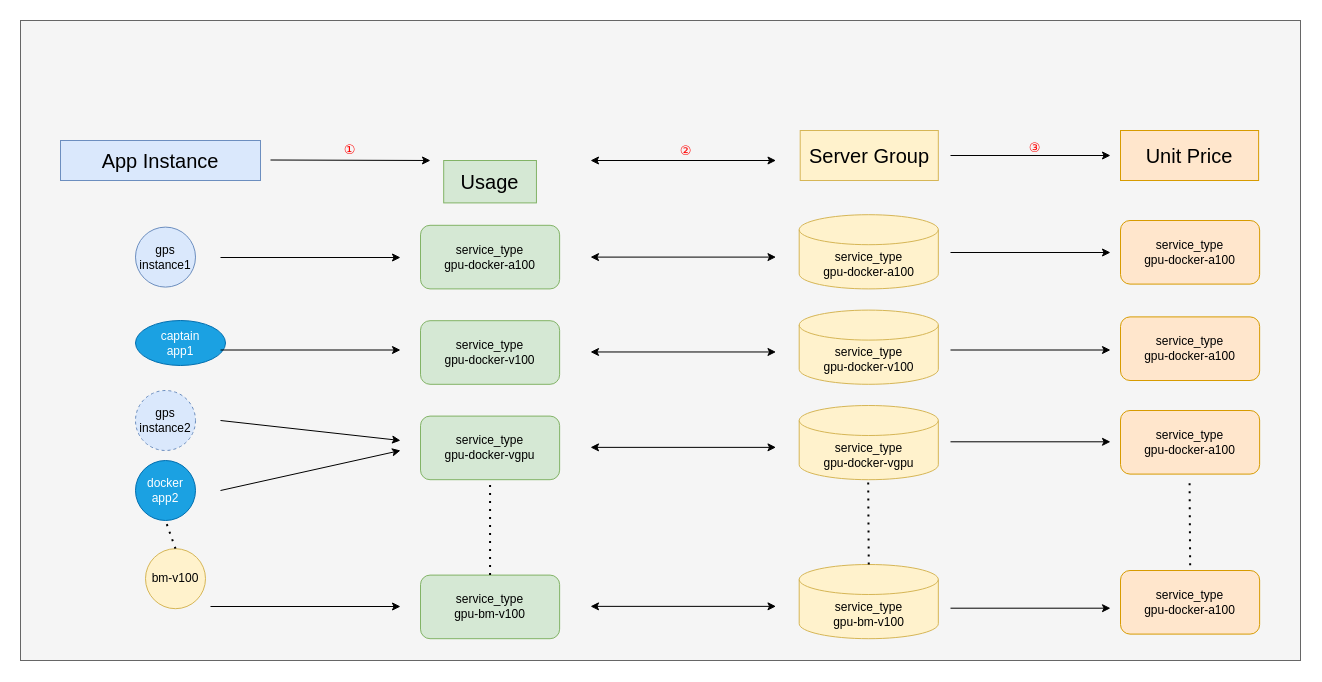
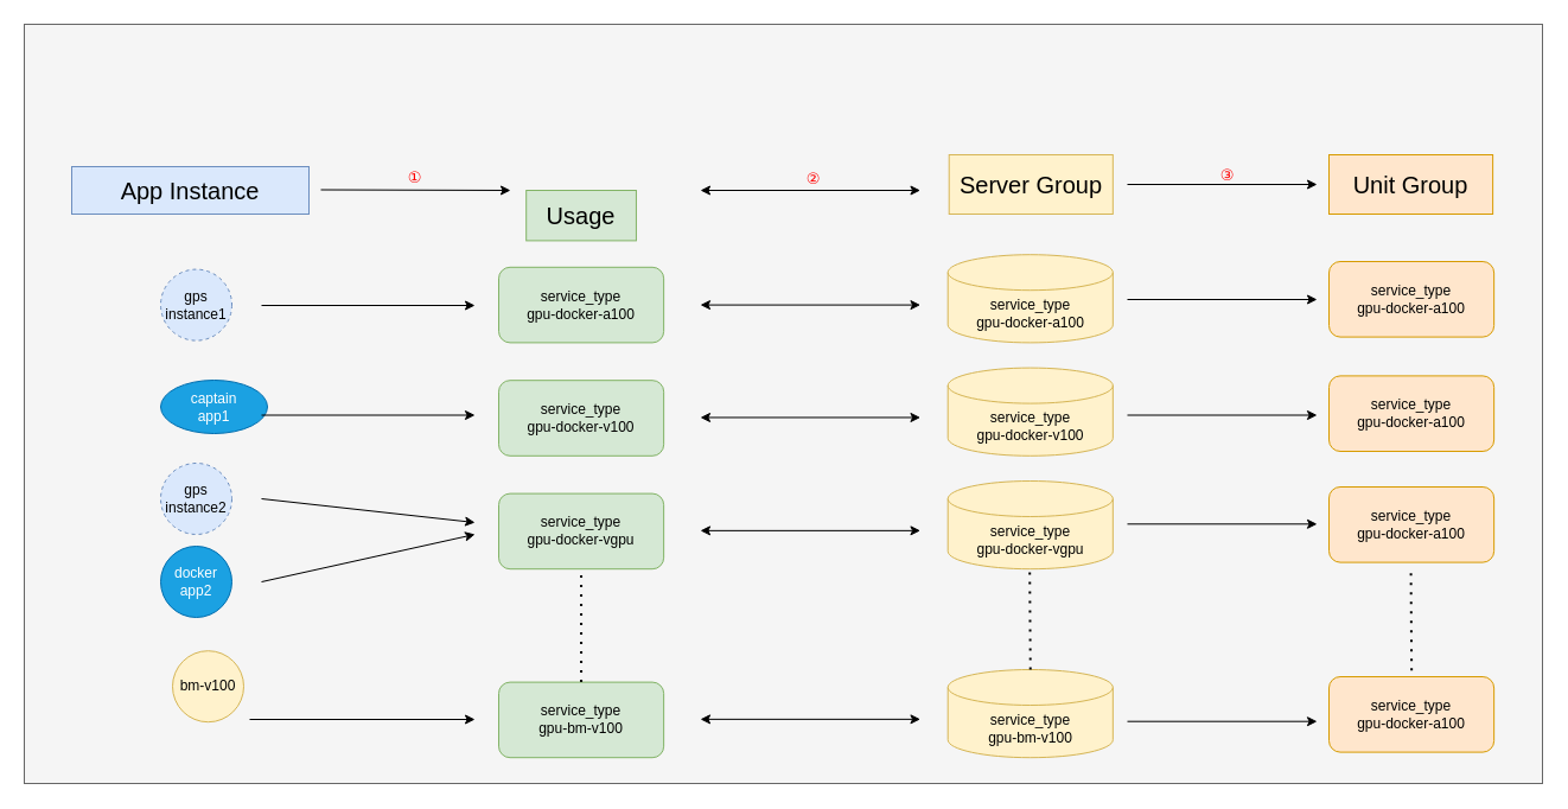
  <mxCell id="0" />
  <mxCell id="1" parent="0" />
  <mxCell id="2" value="" style="rounded=0;whiteSpace=wrap;html=1;fillColor=#f5f5f5;fontColor=#333333;strokeColor=#666666;" parent="1" vertex="1"><mxGeometry x="20" width="1280" height="640" as="geometry" y="20" /></mxCell>
  <mxCell id="3" value="" style="group" parent="1" vertex="1" connectable="0"><mxGeometry x="589.999" y="140" width="347.826" height="498.2" as="geometry" /></mxCell>
  <mxCell id="4" value="" style="endArrow=classic;startArrow=classic;html=1;rounded=0;" parent="3" edge="1"><mxGeometry width="50" height="50" relative="1" as="geometry"><mxPoint y="116.6" as="sourcePoint" /><mxPoint x="185.507" y="116.6" as="targetPoint" /></mxGeometry></mxCell>
  <mxCell id="5" value="" style="endArrow=classic;startArrow=classic;html=1;rounded=0;" parent="3" edge="1"><mxGeometry width="50" height="50" relative="1" as="geometry"><mxPoint y="211.47" as="sourcePoint" /><mxPoint x="185.507" y="211.47" as="targetPoint" /></mxGeometry></mxCell>
  <mxCell id="6" value="" style="endArrow=classic;startArrow=classic;html=1;rounded=0;" parent="3" edge="1"><mxGeometry width="50" height="50" relative="1" as="geometry"><mxPoint y="306.87" as="sourcePoint" /><mxPoint x="185.507" y="306.87" as="targetPoint" /></mxGeometry></mxCell>
  <mxCell id="7" value="" style="endArrow=classic;startArrow=classic;html=1;rounded=0;" parent="3" edge="1"><mxGeometry width="50" height="50" relative="1" as="geometry"><mxPoint y="465.87" as="sourcePoint" /><mxPoint x="185.507" y="465.87" as="targetPoint" /></mxGeometry></mxCell>
  <mxCell id="8" value="" style="group" parent="3" vertex="1" connectable="0"><mxGeometry x="208.696" width="139.13" height="498.2" as="geometry" /></mxCell>
  <mxCell id="9" value="service_type&lt;br&gt;gpu-docker-a100" style="shape=cylinder3;whiteSpace=wrap;html=1;boundedLbl=1;backgroundOutline=1;size=15;fillColor=#fff2cc;strokeColor=#d6b656;" parent="8" vertex="1"><mxGeometry y="74.2" width="139.13" height="74.2" as="geometry" /></mxCell>
  <mxCell id="10" value="service_type&lt;br&gt;gpu-docker-v100" style="shape=cylinder3;whiteSpace=wrap;html=1;boundedLbl=1;backgroundOutline=1;size=15;fillColor=#fff2cc;strokeColor=#d6b656;" parent="8" vertex="1"><mxGeometry y="169.6" width="139.13" height="74.2" as="geometry" /></mxCell>
  <mxCell id="11" value="service_type&lt;br&gt;gpu-docker-vgpu" style="shape=cylinder3;whiteSpace=wrap;html=1;boundedLbl=1;backgroundOutline=1;size=15;fillColor=#fff2cc;strokeColor=#d6b656;" parent="8" vertex="1"><mxGeometry y="265" width="139.13" height="74.2" as="geometry" /></mxCell>
  <mxCell id="12" value="service_type&lt;br&gt;gpu-bm-v100" style="shape=cylinder3;whiteSpace=wrap;html=1;boundedLbl=1;backgroundOutline=1;size=15;fillColor=#fff2cc;strokeColor=#d6b656;" parent="8" vertex="1"><mxGeometry y="424" width="139.13" height="74.2" as="geometry" /></mxCell>
  <mxCell id="13" value="" style="endArrow=none;dashed=1;html=1;dashPattern=1 3;strokeWidth=2;rounded=0;entryX=0.5;entryY=1;entryDx=0;entryDy=0;" parent="8" edge="1"><mxGeometry width="50" height="50" relative="1" as="geometry"><mxPoint x="69.565" y="424" as="sourcePoint" /><mxPoint x="68.986" y="339.2" as="targetPoint" /></mxGeometry></mxCell>
  <mxCell id="14" value="Server Group" style="text;html=1;strokeColor=#d6b656;fillColor=#fff2cc;align=center;verticalAlign=middle;whiteSpace=wrap;rounded=0;strokeWidth=1;fontSize=20;fontStyle=0" parent="8" vertex="1"><mxGeometry x="1.006" y="-10" width="138.12" height="50" as="geometry" /></mxCell>
  <mxCell id="15" value="" style="endArrow=classic;startArrow=classic;html=1;rounded=0;" parent="3" edge="1"><mxGeometry width="50" height="50" relative="1" as="geometry"><mxPoint y="20.0" as="sourcePoint" /><mxPoint x="185.507" y="20.0" as="targetPoint" /></mxGeometry></mxCell>
  <mxCell id="16" value="②" style="edgeLabel;html=1;align=center;verticalAlign=middle;resizable=0;points=[];fontColor=#FF0000;labelBackgroundColor=none;fontSize=13;" vertex="1" connectable="0" parent="15"><mxGeometry x="0.024" y="1" relative="1" as="geometry"><mxPoint y="-10" as="offset" /></mxGeometry></mxCell>
  <mxCell id="17" value="" style="group" parent="1" vertex="1" connectable="0"><mxGeometry x="420" y="140" width="139.13" height="498.2" as="geometry" /></mxCell>
  <mxCell id="18" value="service_type&lt;br&gt;gpu-docker-a100" style="rounded=1;whiteSpace=wrap;html=1;fillColor=#d5e8d4;strokeColor=#82b366;" parent="17" vertex="1"><mxGeometry y="84.8" width="139.13" height="63.6" as="geometry" /></mxCell>
  <mxCell id="19" value="service_type&lt;br&gt;gpu-docker-v100" style="rounded=1;whiteSpace=wrap;html=1;fillColor=#d5e8d4;strokeColor=#82b366;" parent="17" vertex="1"><mxGeometry y="180.2" width="139.13" height="63.6" as="geometry" /></mxCell>
  <mxCell id="20" value="service_type&lt;br&gt;gpu-docker-vgpu" style="rounded=1;whiteSpace=wrap;html=1;fillColor=#d5e8d4;strokeColor=#82b366;" parent="17" vertex="1"><mxGeometry y="275.6" width="139.13" height="63.6" as="geometry" /></mxCell>
  <mxCell id="21" value="service_type&lt;br&gt;gpu-bm-v100" style="rounded=1;whiteSpace=wrap;html=1;fillColor=#d5e8d4;strokeColor=#82b366;" parent="17" vertex="1"><mxGeometry y="434.6" width="139.13" height="63.6" as="geometry" /></mxCell>
  <mxCell id="22" value="Usage" style="text;html=1;strokeColor=#82b366;fillColor=#d5e8d4;align=center;verticalAlign=middle;whiteSpace=wrap;rounded=0;strokeWidth=1;fontSize=20;fontStyle=0" parent="17" vertex="1"><mxGeometry x="23.188" y="20" width="92.754" height="42.4" as="geometry" /></mxCell>
  <mxCell id="23" value="" style="endArrow=none;dashed=1;html=1;dashPattern=1 3;strokeWidth=2;rounded=0;exitX=0.5;exitY=0;exitDx=0;exitDy=0;entryX=0.5;entryY=1;entryDx=0;entryDy=0;" parent="17" source="21" target="20" edge="1"><mxGeometry width="50" height="50" relative="1" as="geometry"><mxPoint x="69.565" y="424" as="sourcePoint" /><mxPoint x="69.565" y="360.4" as="targetPoint" /></mxGeometry></mxCell>
  <mxCell id="24" value="App Instance" style="text;html=1;strokeColor=#6c8ebf;fillColor=#dae8fc;align=center;verticalAlign=middle;whiteSpace=wrap;rounded=0;strokeWidth=1;fontSize=20;fontStyle=0" parent="1" vertex="1"><mxGeometry x="60" y="140" width="200" height="40" as="geometry" /></mxCell>
- <mxCell id="25" value="gps instance1" style="ellipse;whiteSpace=wrap;html=1;aspect=fixed;fillColor=#dae8fc;strokeColor=#6c8ebf;" parent="1" vertex="1"><mxGeometry x="135" y="226.6" width="60" height="60" as="geometry" /></mxCell>
+ <mxCell id="25" value="gps instance1" style="ellipse;whiteSpace=wrap;html=1;aspect=fixed;fillColor=#dae8fc;strokeColor=#6c8ebf;dashed=1;" parent="1" vertex="1"><mxGeometry x="135" y="226.6" width="60" height="60" as="geometry" /></mxCell>
  <mxCell id="26" value="captain&lt;br&gt;app1" style="ellipse;whiteSpace=wrap;html=1;aspect=fixed;fillColor=#1ba1e2;strokeColor=#006EAF;fontColor=#ffffff;" vertex="1" parent="1"><mxGeometry x="135" y="320" width="90" height="45" as="geometry" /></mxCell>
  <mxCell id="27" value="gps&lt;br&gt;instance2" style="ellipse;whiteSpace=wrap;html=1;aspect=fixed;fillColor=#dae8fc;strokeColor=#6c8ebf;dashed=1;" vertex="1" parent="1"><mxGeometry x="135" y="390" width="60" height="60" as="geometry" /></mxCell>
  <mxCell id="28" value="docker&lt;br&gt;app2" style="ellipse;whiteSpace=wrap;html=1;aspect=fixed;fillColor=#1ba1e2;strokeColor=#006EAF;fontColor=#ffffff;" vertex="1" parent="1"><mxGeometry x="135" y="460" width="60" height="60" as="geometry" /></mxCell>
  <mxCell id="29" value="bm-v100" style="ellipse;whiteSpace=wrap;html=1;aspect=fixed;fillColor=#fff2cc;strokeColor=#d6b656;" vertex="1" parent="1"><mxGeometry x="145" y="548.2" width="60" height="60" as="geometry" /></mxCell>
  <mxCell id="30" value="" style="endArrow=classic;html=1;rounded=0;" edge="1" parent="1"><mxGeometry width="50" height="50" relative="1" as="geometry"><mxPoint x="220" y="349.5" as="sourcePoint" /><mxPoint x="400" y="349.5" as="targetPoint" /></mxGeometry></mxCell>
  <mxCell id="31" value="" style="endArrow=classic;html=1;rounded=0;" edge="1" parent="1"><mxGeometry width="50" height="50" relative="1" as="geometry"><mxPoint x="270" y="159.5" as="sourcePoint" /><mxPoint x="430" y="160" as="targetPoint" /></mxGeometry></mxCell>
  <mxCell id="32" value="①" style="edgeLabel;html=1;align=center;verticalAlign=middle;resizable=0;points=[];labelBackgroundColor=none;fontColor=#FF0000;fontSize=13;" vertex="1" connectable="0" parent="31"><mxGeometry x="-0.025" y="1" relative="1" as="geometry"><mxPoint y="-10" as="offset" /></mxGeometry></mxCell>
  <mxCell id="33" value="" style="endArrow=classic;html=1;rounded=0;" edge="1" parent="1"><mxGeometry width="50" height="50" relative="1" as="geometry"><mxPoint x="220" y="420" as="sourcePoint" /><mxPoint x="400" y="440" as="targetPoint" /></mxGeometry></mxCell>
  <mxCell id="34" value="" style="endArrow=classic;html=1;rounded=0;" edge="1" parent="1"><mxGeometry width="50" height="50" relative="1" as="geometry"><mxPoint x="220" y="490" as="sourcePoint" /><mxPoint x="400" y="450" as="targetPoint" /></mxGeometry></mxCell>
  <mxCell id="35" value="" style="endArrow=classic;html=1;rounded=0;" edge="1" parent="1"><mxGeometry width="50" height="50" relative="1" as="geometry"><mxPoint x="220" y="257" as="sourcePoint" /><mxPoint x="400" y="257" as="targetPoint" /></mxGeometry></mxCell>
  <mxCell id="36" value="" style="endArrow=classic;html=1;rounded=0;" edge="1" parent="1"><mxGeometry width="50" height="50" relative="1" as="geometry"><mxPoint x="210" y="606" as="sourcePoint" /><mxPoint x="400" y="606" as="targetPoint" /></mxGeometry></mxCell>
- <mxCell id="37" value="Unit Price" style="text;html=1;strokeColor=#d79b00;fillColor=#ffe6cc;align=center;verticalAlign=middle;whiteSpace=wrap;rounded=0;strokeWidth=1;fontSize=20;fontStyle=0" vertex="1" parent="1"><mxGeometry x="1120" y="130" width="138.12" height="50" as="geometry" /></mxCell>
- <mxCell id="38" value="" style="endArrow=none;dashed=1;html=1;dashPattern=1 3;strokeWidth=2;rounded=0;exitX=0.5;exitY=0;exitDx=0;exitDy=0;entryX=0.5;entryY=1;entryDx=0;entryDy=0;" edge="1" parent="1" source="29" target="28"><mxGeometry width="50" height="50" relative="1" as="geometry"><mxPoint x="500" y="585" as="sourcePoint" /><mxPoint x="500" y="489" as="targetPoint" /></mxGeometry></mxCell>
+ <mxCell id="37" value="Unit Group" style="text;html=1;strokeColor=#d79b00;fillColor=#ffe6cc;align=center;verticalAlign=middle;whiteSpace=wrap;rounded=0;strokeWidth=1;fontSize=20;fontStyle=0" vertex="1" parent="1"><mxGeometry x="1120" y="130" width="138.12" height="50" as="geometry" /></mxCell>
  <mxCell id="39" value="service_type&lt;br&gt;gpu-docker-a100" style="rounded=1;whiteSpace=wrap;html=1;fillColor=#ffe6cc;strokeColor=#d79b00;" vertex="1" parent="1"><mxGeometry x="1120" y="220" width="139.13" height="63.6" as="geometry" /></mxCell>
  <mxCell id="40" value="service_type&lt;br&gt;gpu-docker-a100" style="rounded=1;whiteSpace=wrap;html=1;fillColor=#ffe6cc;strokeColor=#d79b00;" vertex="1" parent="1"><mxGeometry x="1120" y="316.4" width="139.13" height="63.6" as="geometry" /></mxCell>
  <mxCell id="41" value="service_type&lt;br&gt;gpu-docker-a100" style="rounded=1;whiteSpace=wrap;html=1;fillColor=#ffe6cc;strokeColor=#d79b00;" vertex="1" parent="1"><mxGeometry x="1120" y="410" width="139.13" height="63.6" as="geometry" /></mxCell>
  <mxCell id="42" value="service_type&lt;br&gt;gpu-docker-a100" style="rounded=1;whiteSpace=wrap;html=1;fillColor=#ffe6cc;strokeColor=#d79b00;" vertex="1" parent="1"><mxGeometry x="1120" y="570" width="139.13" height="63.6" as="geometry" /></mxCell>
  <mxCell id="43" value="" style="endArrow=none;dashed=1;html=1;dashPattern=1 3;strokeWidth=2;rounded=0;entryX=0.5;entryY=1;entryDx=0;entryDy=0;" edge="1" parent="1"><mxGeometry width="50" height="50" relative="1" as="geometry"><mxPoint x="1189.65" y="564.8" as="sourcePoint" /><mxPoint x="1189.07" y="480" as="targetPoint" /></mxGeometry></mxCell>
  <mxCell id="44" value="" style="endArrow=classic;html=1;rounded=0;" edge="1" parent="1"><mxGeometry width="50" height="50" relative="1" as="geometry"><mxPoint x="950" y="155" as="sourcePoint" /><mxPoint x="1110" y="155" as="targetPoint" /></mxGeometry></mxCell>
  <mxCell id="45" value="③" style="edgeLabel;html=1;align=center;verticalAlign=middle;resizable=0;points=[];labelBackgroundColor=none;fontColor=#FF0000;fontSize=13;" vertex="1" connectable="0" parent="44"><mxGeometry x="0.075" y="4" relative="1" as="geometry"><mxPoint x="-3" y="-5" as="offset" /></mxGeometry></mxCell>
  <mxCell id="46" value="" style="endArrow=classic;html=1;rounded=0;" edge="1" parent="1"><mxGeometry width="50" height="50" relative="1" as="geometry"><mxPoint x="950" y="252" as="sourcePoint" /><mxPoint x="1110" y="252" as="targetPoint" /></mxGeometry></mxCell>
  <mxCell id="47" value="" style="endArrow=classic;html=1;rounded=0;" edge="1" parent="1"><mxGeometry width="50" height="50" relative="1" as="geometry"><mxPoint x="950" y="349.5" as="sourcePoint" /><mxPoint x="1110" y="349.5" as="targetPoint" /></mxGeometry></mxCell>
  <mxCell id="48" value="" style="endArrow=classic;html=1;rounded=0;" edge="1" parent="1"><mxGeometry width="50" height="50" relative="1" as="geometry"><mxPoint x="950" y="441.3" as="sourcePoint" /><mxPoint x="1110" y="441.3" as="targetPoint" /></mxGeometry></mxCell>
  <mxCell id="49" value="" style="endArrow=classic;html=1;rounded=0;" edge="1" parent="1"><mxGeometry width="50" height="50" relative="1" as="geometry"><mxPoint x="950" y="607.7" as="sourcePoint" /><mxPoint x="1110" y="607.7" as="targetPoint" /></mxGeometry></mxCell>
